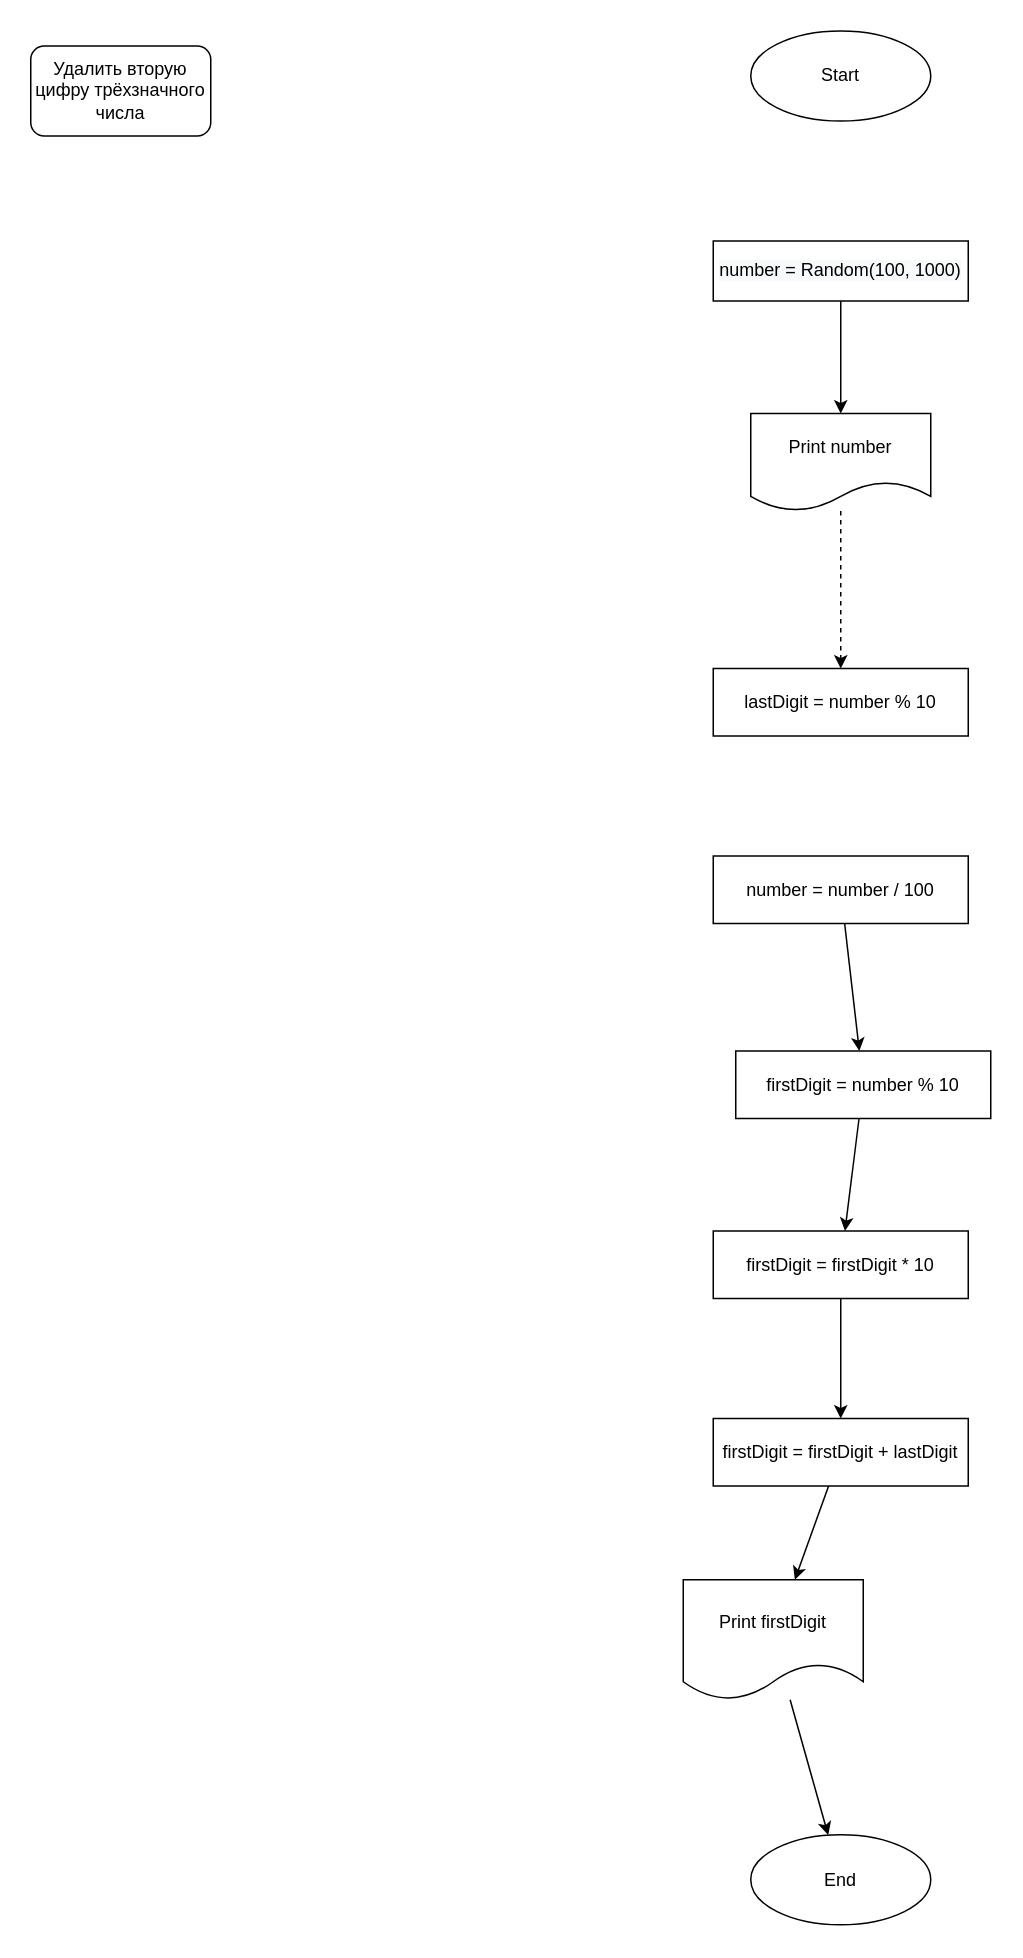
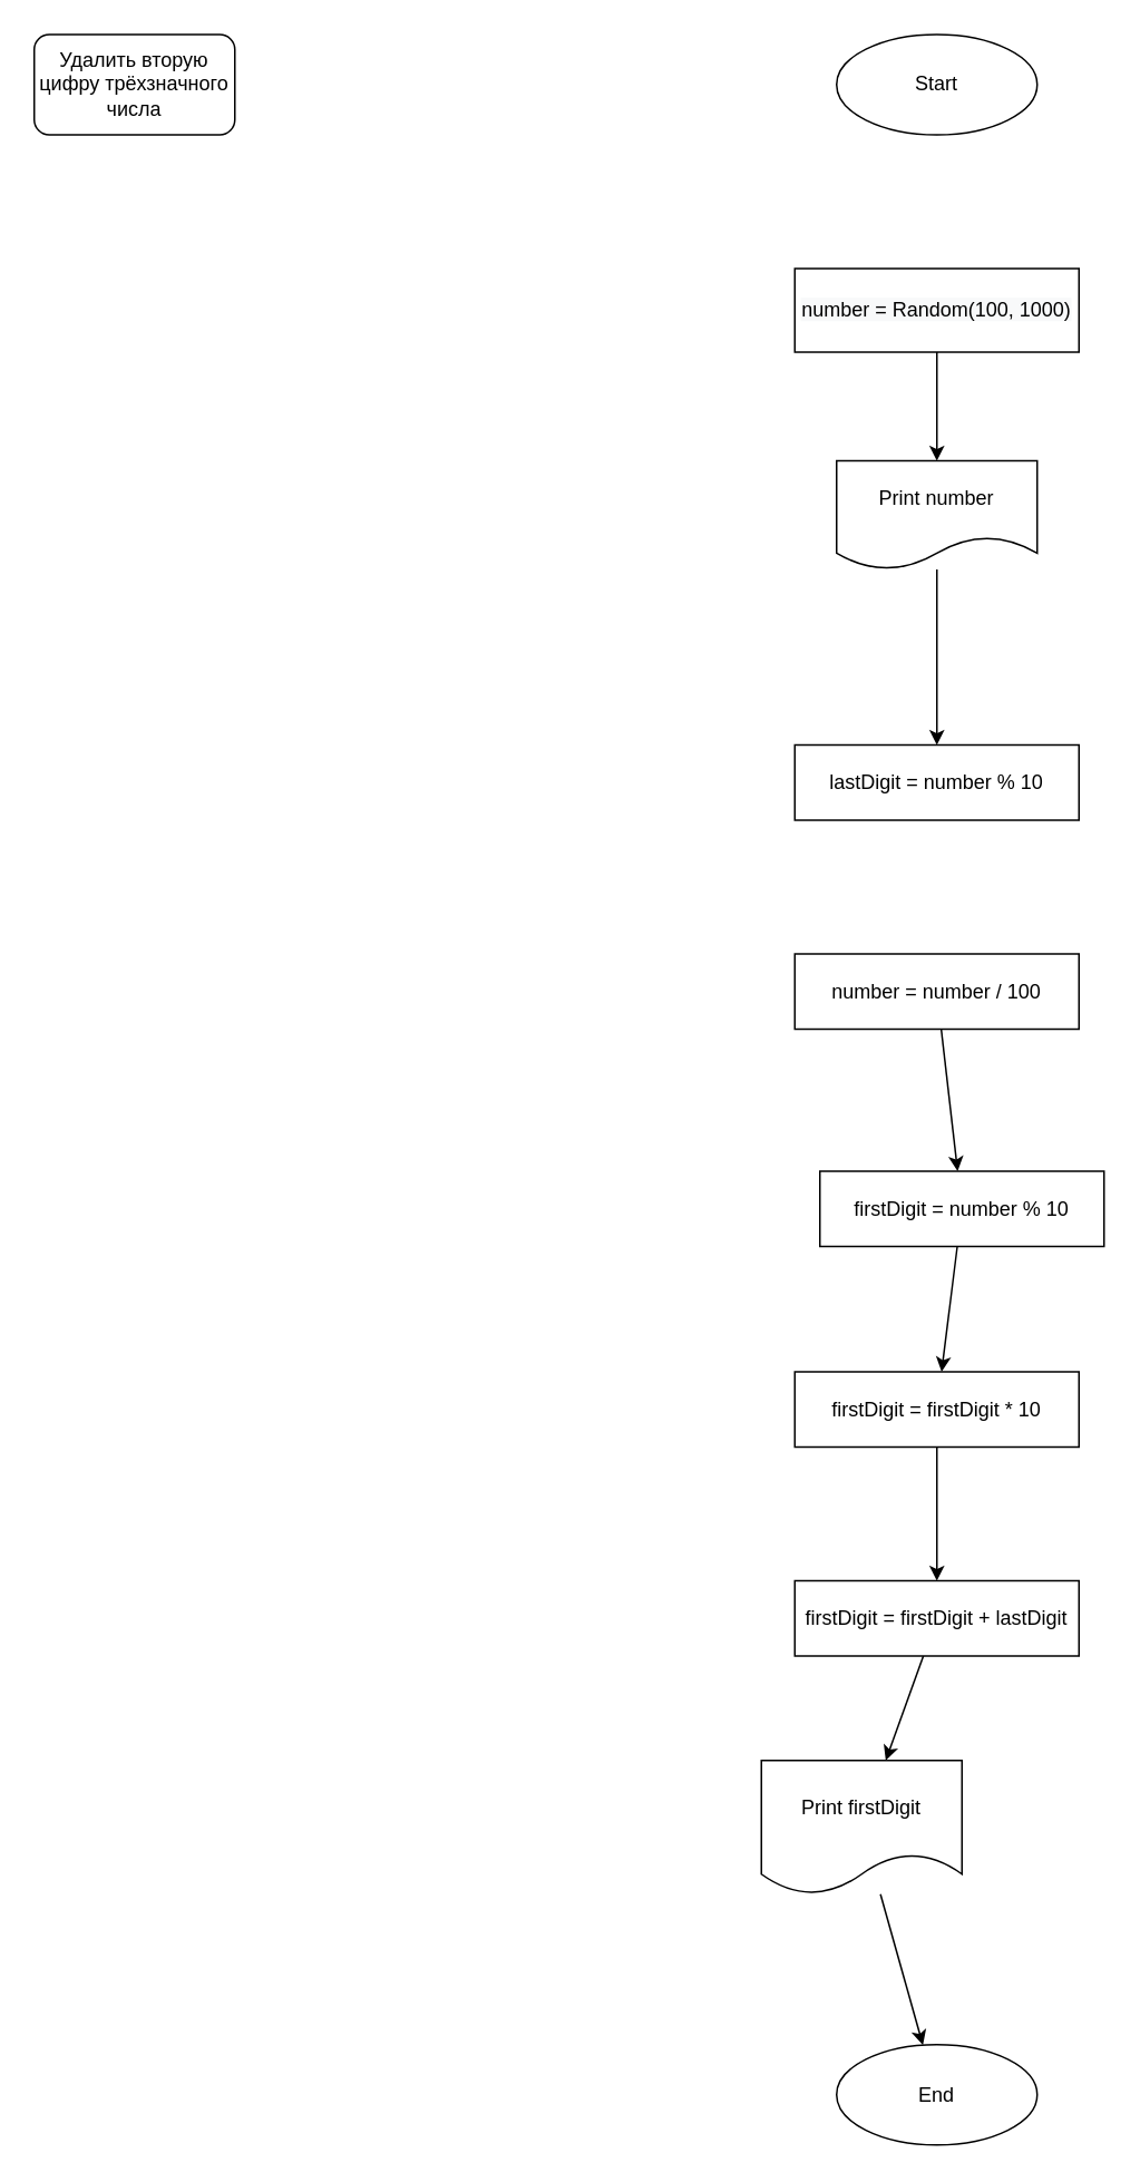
  <mxCell id="0" />
  <mxCell id="1" parent="0" />
- <mxCell id="2" value="Удалить вторую цифру трёхзначного числа" style="rounded=1;whiteSpace=wrap;html=1;" vertex="1" parent="1"><mxGeometry x="20" y="30" width="120" height="60" as="geometry" /></mxCell>
+ <mxCell id="2" value="Удалить вторую цифру трёхзначного числа" style="rounded=1;whiteSpace=wrap;html=1;" vertex="1" parent="1"><mxGeometry x="20" y="20" width="120" height="60" as="geometry" /></mxCell>
  <mxCell id="3" value="Start" style="ellipse;whiteSpace=wrap;html=1;" vertex="1" parent="1"><mxGeometry x="500" y="20" width="120" height="60" as="geometry" /></mxCell>
  <mxCell id="4" value="" style="edgeStyle=none;html=1;" edge="1" parent="1" source="5" target="7"><mxGeometry relative="1" as="geometry" /></mxCell>
- <mxCell id="5" value="&#10;&#10;&lt;span style=&quot;color: rgb(0, 0, 0); font-family: helvetica; font-size: 12px; font-style: normal; font-weight: 400; letter-spacing: normal; text-align: center; text-indent: 0px; text-transform: none; word-spacing: 0px; background-color: rgb(248, 249, 250); display: inline; float: none;&quot;&gt;number = Random(100, 1000)&lt;/span&gt;&#10;&#10;" style="whiteSpace=wrap;html=1;" vertex="1" parent="1"><mxGeometry x="475" y="160" width="170" height="40" as="geometry" /></mxCell>
- <mxCell id="6" value="" style="edgeStyle=none;html=1;dashed=1;" edge="1" parent="1" source="7" target="8"><mxGeometry relative="1" as="geometry" /></mxCell>
+ <mxCell id="5" value="&#10;&#10;&lt;span style=&quot;color: rgb(0, 0, 0); font-family: helvetica; font-size: 12px; font-style: normal; font-weight: 400; letter-spacing: normal; text-align: center; text-indent: 0px; text-transform: none; word-spacing: 0px; background-color: rgb(248, 249, 250); display: inline; float: none;&quot;&gt;number = Random(100, 1000)&lt;/span&gt;&#10;&#10;" style="whiteSpace=wrap;html=1;" vertex="1" parent="1"><mxGeometry x="475" y="160" width="170" height="50" as="geometry" /></mxCell>
+ <mxCell id="6" value="" style="edgeStyle=none;html=1;" edge="1" parent="1" source="7" target="8"><mxGeometry relative="1" as="geometry" /></mxCell>
  <mxCell id="7" value="Print number" style="shape=document;whiteSpace=wrap;html=1;boundedLbl=1;" vertex="1" parent="1"><mxGeometry x="500" y="275" width="120" height="65" as="geometry" /></mxCell>
  <mxCell id="8" value="lastDigit = number % 10" style="whiteSpace=wrap;html=1;" vertex="1" parent="1"><mxGeometry x="475" y="445" width="170" height="45" as="geometry" /></mxCell>
  <mxCell id="9" value="" style="edgeStyle=none;html=1;" edge="1" parent="1" source="10" target="12"><mxGeometry relative="1" as="geometry" /></mxCell>
  <mxCell id="10" value="number = number / 100" style="whiteSpace=wrap;html=1;" vertex="1" parent="1"><mxGeometry x="475" y="570" width="170" height="45" as="geometry" /></mxCell>
  <mxCell id="11" value="" style="edgeStyle=none;html=1;" edge="1" parent="1" source="12" target="14"><mxGeometry relative="1" as="geometry" /></mxCell>
  <mxCell id="12" value="firstDigit = number % 10" style="whiteSpace=wrap;html=1;" vertex="1" parent="1"><mxGeometry x="490" y="700" width="170" height="45" as="geometry" /></mxCell>
  <mxCell id="13" value="" style="edgeStyle=none;html=1;" edge="1" parent="1" source="14" target="16"><mxGeometry relative="1" as="geometry" /></mxCell>
  <mxCell id="14" value="firstDigit = firstDigit * 10" style="whiteSpace=wrap;html=1;" vertex="1" parent="1"><mxGeometry x="475" y="820" width="170" height="45" as="geometry" /></mxCell>
  <mxCell id="15" value="" style="edgeStyle=none;html=1;" edge="1" parent="1" source="16" target="18"><mxGeometry relative="1" as="geometry" /></mxCell>
  <mxCell id="16" value="firstDigit = firstDigit + lastDigit" style="whiteSpace=wrap;html=1;" vertex="1" parent="1"><mxGeometry x="475" y="945" width="170" height="45" as="geometry" /></mxCell>
  <mxCell id="17" value="" style="edgeStyle=none;html=1;" edge="1" parent="1" source="18" target="19"><mxGeometry relative="1" as="geometry" /></mxCell>
  <mxCell id="18" value="Print firstDigit" style="shape=document;whiteSpace=wrap;html=1;boundedLbl=1;" vertex="1" parent="1"><mxGeometry x="455" y="1052.5" width="120" height="80" as="geometry" /></mxCell>
  <mxCell id="19" value="End" style="ellipse;whiteSpace=wrap;html=1;" vertex="1" parent="1"><mxGeometry x="500" y="1222.5" width="120" height="60" as="geometry" /></mxCell>
